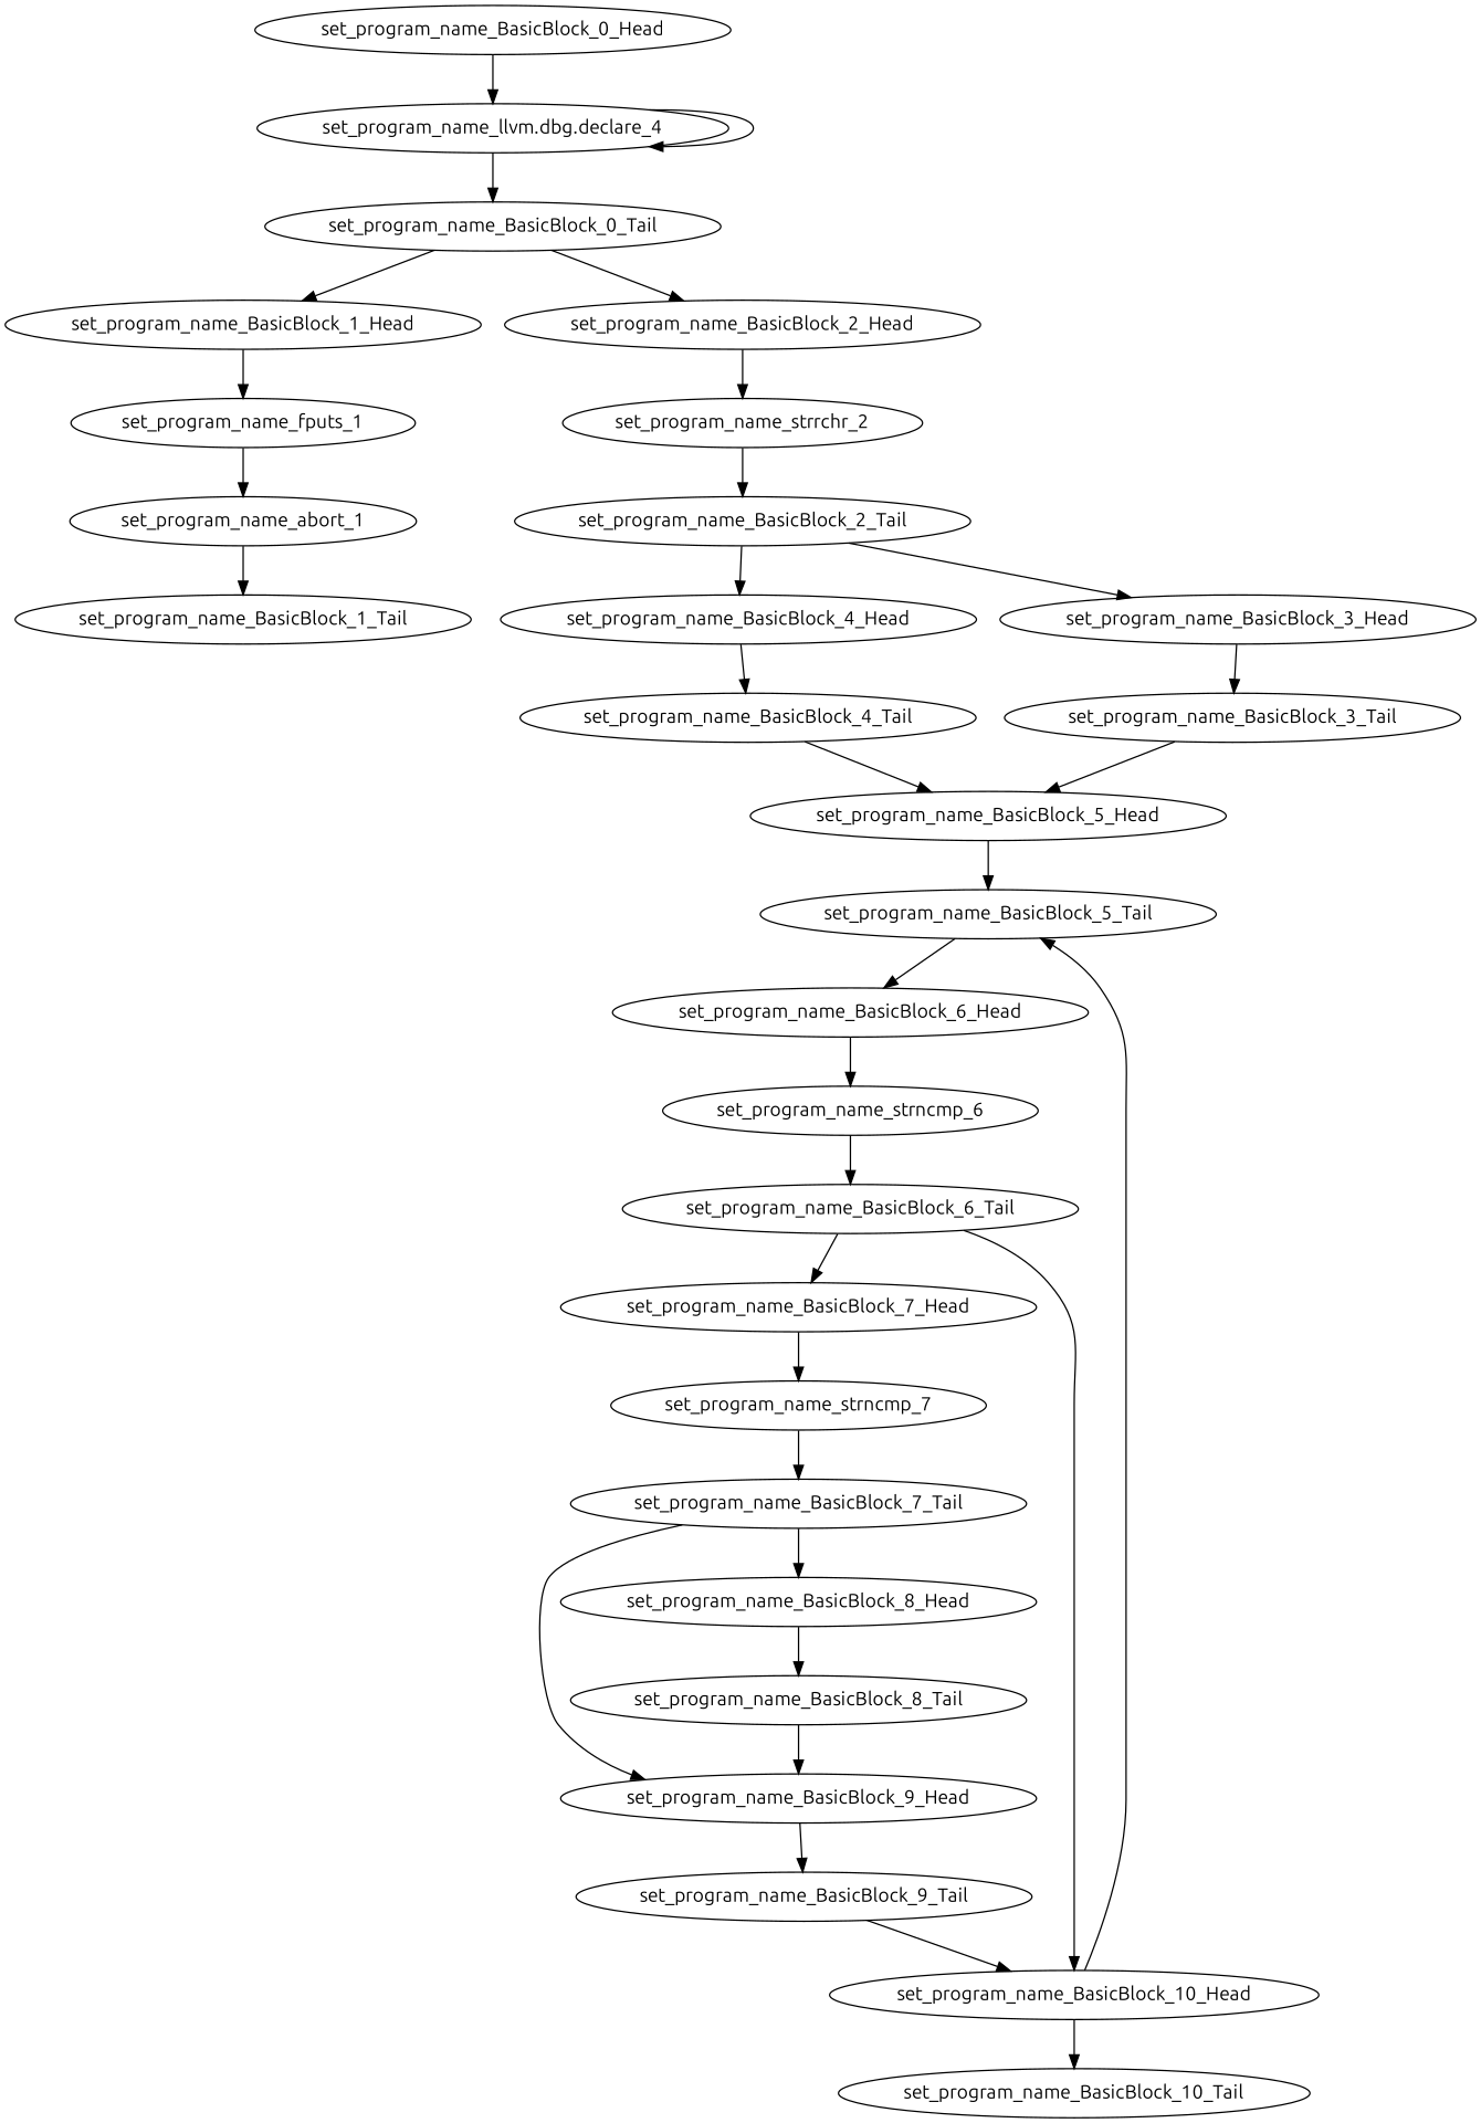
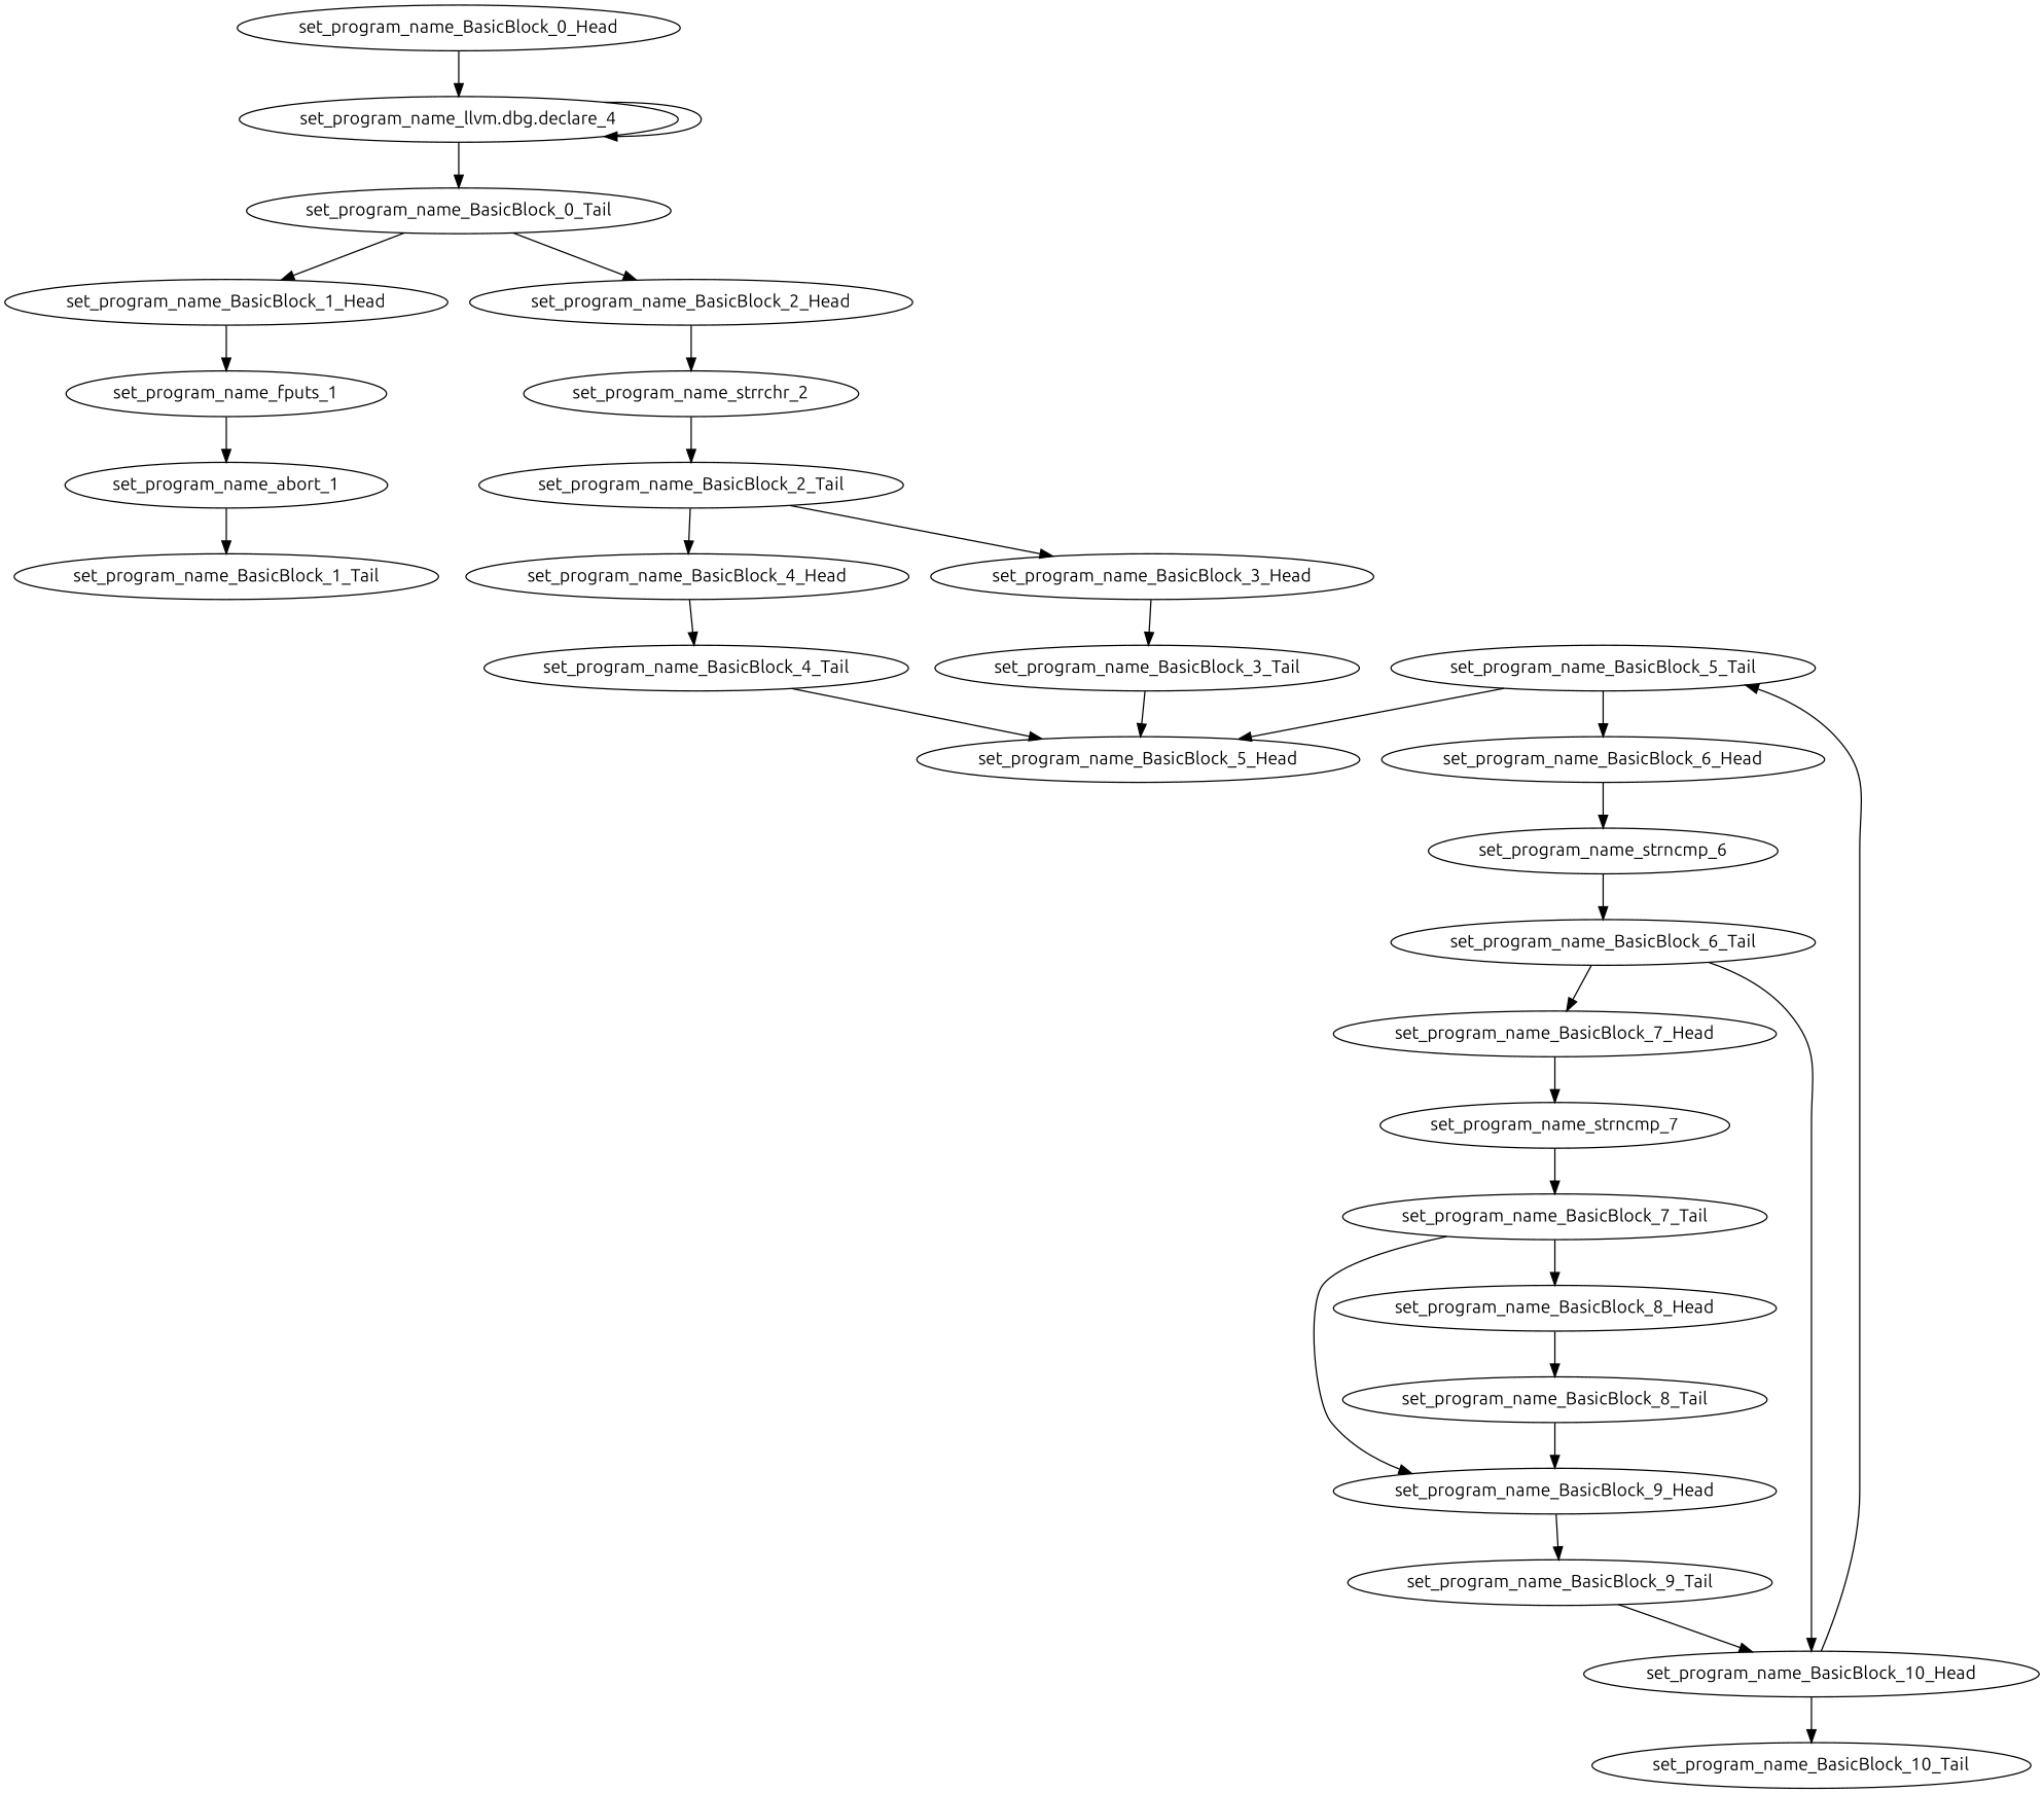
  digraph {
    fontname=Ubuntu
    node [fontname=Ubuntu]
    edge [fontname=Ubuntu]
    n1 [label="set_program_name_llvm.dbg.declare_4"]
    set_program_name_BasicBlock_0_Tail
    set_program_name_BasicBlock_1_Head
    set_program_name_BasicBlock_2_Head
    set_program_name_fputs_1
    set_program_name_strrchr_2
    set_program_name_abort_1
    set_program_name_BasicBlock_1_Tail
    set_program_name_BasicBlock_4_Tail
    set_program_name_BasicBlock_5_Head
    set_program_name_BasicBlock_5_Tail
    set_program_name_BasicBlock_6_Head
    set_program_name_strncmp_7
    set_program_name_BasicBlock_7_Tail
    set_program_name_BasicBlock_9_Head
    set_program_name_BasicBlock_8_Head
    set_program_name_BasicBlock_9_Tail
    set_program_name_BasicBlock_8_Tail
    set_program_name_BasicBlock_2_Tail
    set_program_name_BasicBlock_4_Head
    set_program_name_BasicBlock_3_Head
    set_program_name_BasicBlock_3_Tail
    set_program_name_strncmp_6
    set_program_name_BasicBlock_6_Tail
    set_program_name_BasicBlock_7_Head
    set_program_name_BasicBlock_10_Head
    set_program_name_BasicBlock_10_Tail
    set_program_name_BasicBlock_0_Head
    n1 -> n1
    n1 -> set_program_name_BasicBlock_0_Tail
    set_program_name_BasicBlock_0_Tail -> set_program_name_BasicBlock_1_Head
    set_program_name_BasicBlock_0_Tail -> set_program_name_BasicBlock_2_Head
    set_program_name_BasicBlock_1_Head -> set_program_name_fputs_1
    set_program_name_BasicBlock_2_Head -> set_program_name_strrchr_2
    set_program_name_fputs_1 -> set_program_name_abort_1
    set_program_name_strrchr_2 -> set_program_name_BasicBlock_2_Tail
    set_program_name_abort_1 -> set_program_name_BasicBlock_1_Tail
    set_program_name_BasicBlock_4_Tail -> set_program_name_BasicBlock_5_Head
-   set_program_name_BasicBlock_5_Head -> set_program_name_BasicBlock_5_Tail
+   set_program_name_BasicBlock_5_Tail -> set_program_name_BasicBlock_5_Head
    set_program_name_BasicBlock_5_Tail -> set_program_name_BasicBlock_6_Head
    set_program_name_BasicBlock_6_Head -> set_program_name_strncmp_6
    set_program_name_strncmp_7 -> set_program_name_BasicBlock_7_Tail
    set_program_name_BasicBlock_7_Tail -> set_program_name_BasicBlock_9_Head
    set_program_name_BasicBlock_7_Tail -> set_program_name_BasicBlock_8_Head
    set_program_name_BasicBlock_9_Head -> set_program_name_BasicBlock_9_Tail
    set_program_name_BasicBlock_8_Head -> set_program_name_BasicBlock_8_Tail
    set_program_name_BasicBlock_9_Tail -> set_program_name_BasicBlock_10_Head
    set_program_name_BasicBlock_8_Tail -> set_program_name_BasicBlock_9_Head
    set_program_name_BasicBlock_2_Tail -> set_program_name_BasicBlock_4_Head
    set_program_name_BasicBlock_2_Tail -> set_program_name_BasicBlock_3_Head
    set_program_name_BasicBlock_4_Head -> set_program_name_BasicBlock_4_Tail
    set_program_name_BasicBlock_3_Head -> set_program_name_BasicBlock_3_Tail
    set_program_name_BasicBlock_3_Tail -> set_program_name_BasicBlock_5_Head
    set_program_name_strncmp_6 -> set_program_name_BasicBlock_6_Tail
    set_program_name_BasicBlock_6_Tail -> set_program_name_BasicBlock_7_Head
    set_program_name_BasicBlock_6_Tail -> set_program_name_BasicBlock_10_Head
    set_program_name_BasicBlock_7_Head -> set_program_name_strncmp_7
    set_program_name_BasicBlock_10_Head -> set_program_name_BasicBlock_5_Tail
    set_program_name_BasicBlock_10_Head -> set_program_name_BasicBlock_10_Tail
    set_program_name_BasicBlock_0_Head -> n1
  }
